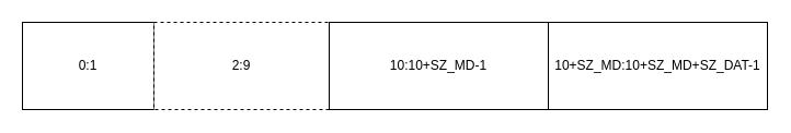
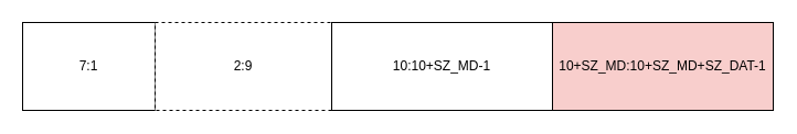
  <mxCell id="0" />
  <mxCell id="1" parent="0" />
  <mxCell id="2" value="" style="group" vertex="1" connectable="0" parent="1"><mxGeometry x="20" y="20" width="680" height="80" as="geometry" /></mxCell>
- <mxCell id="3" value="&lt;div&gt;0:1&lt;/div&gt;" style="rounded=0;whiteSpace=wrap;html=1;" vertex="1" parent="2"><mxGeometry width="120" height="80" as="geometry" /></mxCell>
+ <mxCell id="3" value="&lt;div&gt;7:1&lt;/div&gt;" style="rounded=0;whiteSpace=wrap;html=1;" vertex="1" parent="2"><mxGeometry width="120" height="80" as="geometry" /></mxCell>
  <mxCell id="4" value="&lt;div&gt;2:9&lt;/div&gt;" style="rounded=0;whiteSpace=wrap;html=1;dashed=1;" vertex="1" parent="2"><mxGeometry x="120" width="160" height="80" as="geometry" /></mxCell>
  <mxCell id="5" value="10:10+SZ_MD-1" style="rounded=0;whiteSpace=wrap;html=1;" vertex="1" parent="2"><mxGeometry x="280" width="200" height="80" as="geometry" /></mxCell>
- <mxCell id="6" value="10+SZ_MD:10+SZ_MD+SZ_DAT-1" style="rounded=0;whiteSpace=wrap;html=1;" vertex="1" parent="2"><mxGeometry x="480" width="200" height="80" as="geometry" /></mxCell>
+ <mxCell id="6" value="10+SZ_MD:10+SZ_MD+SZ_DAT-1" style="rounded=0;whiteSpace=wrap;html=1;fillColor=#f8cecc;" vertex="1" parent="2"><mxGeometry x="480" width="200" height="80" as="geometry" /></mxCell>
